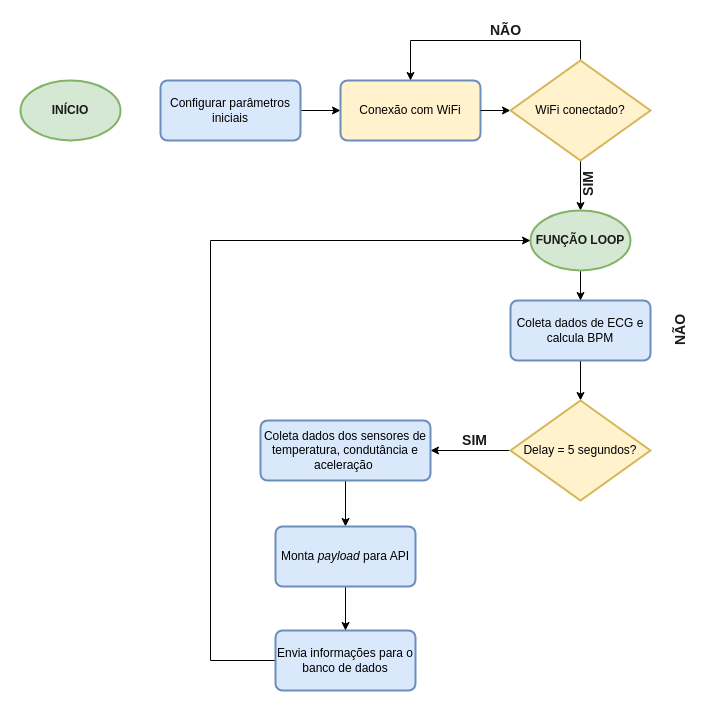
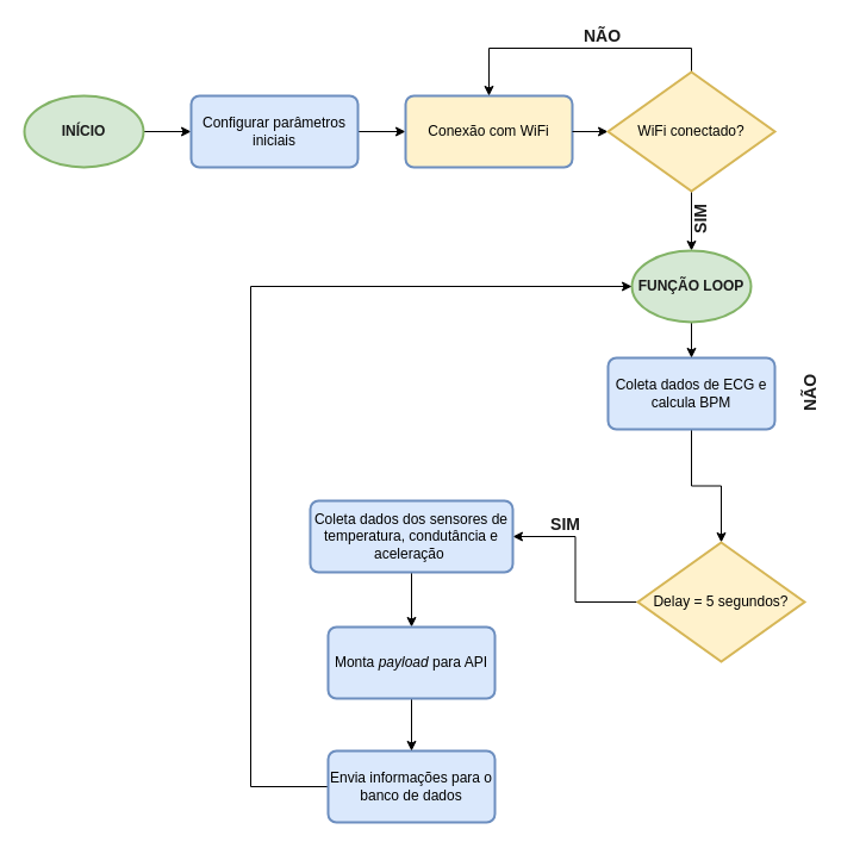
  <mxCell id="0" />
  <mxCell id="1" parent="0" />
+ <mxCell id="2" value="" style="edgeStyle=orthogonalEdgeStyle;rounded=0;orthogonalLoop=1;jettySize=auto;html=1;fontSize=14;fontColor=#1A1A1A;" edge="1" parent="1" source="3" target="5"><mxGeometry relative="1" as="geometry" /></mxCell>
  <mxCell id="3" value="&lt;b&gt;&lt;font color=&quot;#1a1a1a&quot;&gt;INÍCIO&lt;/font&gt;&lt;/b&gt;" style="strokeWidth=2;html=1;shape=mxgraph.flowchart.start_1;whiteSpace=wrap;fillColor=#d5e8d4;strokeColor=#82b366;" vertex="1" parent="1"><mxGeometry x="20" y="80" width="100" height="60" as="geometry" /></mxCell>
  <mxCell id="4" value="" style="edgeStyle=orthogonalEdgeStyle;rounded=0;orthogonalLoop=1;jettySize=auto;html=1;fontColor=#1A1A1A;" edge="1" parent="1" source="5" target="6"><mxGeometry relative="1" as="geometry" /></mxCell>
  <mxCell id="5" value="Configurar parâmetros iniciais" style="rounded=1;whiteSpace=wrap;html=1;absoluteArcSize=1;arcSize=14;strokeWidth=2;fillColor=#dae8fc;strokeColor=#6c8ebf;" vertex="1" parent="1"><mxGeometry x="160" y="80" width="140" height="60" as="geometry" /></mxCell>
  <mxCell id="6" value="Conexão com WiFi" style="rounded=1;whiteSpace=wrap;html=1;absoluteArcSize=1;arcSize=14;strokeWidth=2;fillColor=#fff2cc;strokeColor=#6c8ebf;" vertex="1" parent="1"><mxGeometry x="340" y="80" width="140" height="60" as="geometry" /></mxCell>
  <mxCell id="7" style="edgeStyle=orthogonalEdgeStyle;rounded=0;orthogonalLoop=1;jettySize=auto;html=1;entryX=1;entryY=0.5;entryDx=0;entryDy=0;fontColor=#1A1A1A;exitX=0;exitY=0.5;exitDx=0;exitDy=0;exitPerimeter=0;startArrow=classic;startFill=1;endArrow=none;endFill=0;" edge="1" parent="1" source="10" target="6"><mxGeometry relative="1" as="geometry" /></mxCell>
  <mxCell id="8" style="edgeStyle=orthogonalEdgeStyle;rounded=0;orthogonalLoop=1;jettySize=auto;html=1;exitX=0.5;exitY=0;exitDx=0;exitDy=0;exitPerimeter=0;entryX=0.5;entryY=0;entryDx=0;entryDy=0;fontSize=14;fontColor=#1A1A1A;startArrow=none;startFill=0;endArrow=classic;endFill=1;" edge="1" parent="1" source="10" target="6"><mxGeometry relative="1" as="geometry" /></mxCell>
  <mxCell id="9" value="" style="edgeStyle=orthogonalEdgeStyle;rounded=0;orthogonalLoop=1;jettySize=auto;html=1;fontSize=14;fontColor=#1A1A1A;startArrow=none;startFill=0;endArrow=classic;endFill=1;" edge="1" parent="1" source="10" target="18"><mxGeometry relative="1" as="geometry" /></mxCell>
  <mxCell id="10" value="WiFi conectado?" style="strokeWidth=2;html=1;shape=mxgraph.flowchart.decision;whiteSpace=wrap;fillColor=#fff2cc;strokeColor=#d6b656;" vertex="1" parent="1"><mxGeometry x="510" y="60" width="140" height="100" as="geometry" /></mxCell>
  <mxCell id="11" value="&lt;b&gt;&lt;font style=&quot;font-size: 14px&quot;&gt;NÃO&lt;/font&gt;&lt;/b&gt;" style="text;html=1;align=center;verticalAlign=middle;resizable=0;points=[];autosize=1;strokeColor=none;fillColor=none;fontColor=#1A1A1A;rotation=0;" vertex="1" parent="1"><mxGeometry x="480" y="20" width="50" height="20" as="geometry" /></mxCell>
  <mxCell id="12" value="" style="edgeStyle=orthogonalEdgeStyle;rounded=0;orthogonalLoop=1;jettySize=auto;html=1;fontSize=14;fontColor=#1A1A1A;startArrow=none;startFill=0;endArrow=classic;endFill=1;" edge="1" parent="1" source="13" target="16"><mxGeometry relative="1" as="geometry" /></mxCell>
  <mxCell id="13" value="Coleta dados de ECG e calcula BPM" style="rounded=1;whiteSpace=wrap;html=1;absoluteArcSize=1;arcSize=14;strokeWidth=2;fillColor=#dae8fc;strokeColor=#6c8ebf;" vertex="1" parent="1"><mxGeometry x="510" y="300" width="140" height="60" as="geometry" /></mxCell>
  <mxCell id="14" value="&lt;b&gt;&lt;font style=&quot;font-size: 14px&quot;&gt;SIM&lt;br&gt;&lt;/font&gt;&lt;/b&gt;" style="text;html=1;align=center;verticalAlign=middle;resizable=0;points=[];autosize=1;strokeColor=none;fillColor=none;fontColor=#1A1A1A;rotation=-90;" vertex="1" parent="1"><mxGeometry x="568" y="174" width="40" height="20" as="geometry" /></mxCell>
  <mxCell id="15" value="" style="edgeStyle=orthogonalEdgeStyle;rounded=0;orthogonalLoop=1;jettySize=auto;html=1;fontSize=14;fontColor=#1A1A1A;startArrow=none;startFill=0;endArrow=classic;endFill=1;" edge="1" parent="1" source="16" target="20"><mxGeometry relative="1" as="geometry" /></mxCell>
- <mxCell id="16" value="Delay = 5 segundos?" style="strokeWidth=2;html=1;shape=mxgraph.flowchart.decision;whiteSpace=wrap;fillColor=#fff2cc;strokeColor=#d6b656;" vertex="1" parent="1"><mxGeometry x="510" y="400" width="140" height="100" as="geometry" /></mxCell>
+ <mxCell id="16" value="Delay = 5 segundos?" style="strokeWidth=2;html=1;shape=mxgraph.flowchart.decision;whiteSpace=wrap;fillColor=#fff2cc;strokeColor=#d6b656;" vertex="1" parent="1"><mxGeometry x="535" y="455" width="140" height="100" as="geometry" /></mxCell>
  <mxCell id="17" value="" style="edgeStyle=orthogonalEdgeStyle;rounded=0;orthogonalLoop=1;jettySize=auto;html=1;fontSize=14;fontColor=#1A1A1A;startArrow=none;startFill=0;endArrow=classic;endFill=1;" edge="1" parent="1" source="18" target="13"><mxGeometry relative="1" as="geometry" /></mxCell>
  <mxCell id="18" value="&lt;b&gt;&lt;font color=&quot;#1a1a1a&quot;&gt;FUNÇÃO LOOP&lt;/font&gt;&lt;/b&gt;" style="strokeWidth=2;html=1;shape=mxgraph.flowchart.start_1;whiteSpace=wrap;fillColor=#d5e8d4;strokeColor=#82b366;" vertex="1" parent="1"><mxGeometry x="530" y="210" width="100" height="60" as="geometry" /></mxCell>
  <mxCell id="19" value="" style="edgeStyle=orthogonalEdgeStyle;rounded=0;orthogonalLoop=1;jettySize=auto;html=1;fontSize=14;fontColor=#1A1A1A;startArrow=none;startFill=0;endArrow=classic;endFill=1;" edge="1" parent="1" source="20" target="26"><mxGeometry relative="1" as="geometry" /></mxCell>
  <mxCell id="20" value="Coleta dados dos sensores de temperatura, condutância e aceleração&amp;nbsp;" style="rounded=1;whiteSpace=wrap;html=1;absoluteArcSize=1;arcSize=14;strokeWidth=2;fillColor=#dae8fc;strokeColor=#6c8ebf;" vertex="1" parent="1"><mxGeometry x="260" y="420" width="170" height="60" as="geometry" /></mxCell>
  <mxCell id="21" value="&lt;b&gt;&lt;font style=&quot;font-size: 14px&quot;&gt;SIM&lt;br&gt;&lt;/font&gt;&lt;/b&gt;" style="text;html=1;align=center;verticalAlign=middle;resizable=0;points=[];autosize=1;strokeColor=none;fillColor=none;fontColor=#1A1A1A;rotation=0;" vertex="1" parent="1"><mxGeometry x="454" y="430" width="40" height="20" as="geometry" /></mxCell>
  <mxCell id="22" value="&lt;b&gt;&lt;font style=&quot;font-size: 14px&quot;&gt;NÃO&lt;br&gt;&lt;/font&gt;&lt;/b&gt;" style="text;html=1;align=center;verticalAlign=middle;resizable=0;points=[];autosize=1;strokeColor=none;fillColor=none;fontColor=#1A1A1A;rotation=-90;" vertex="1" parent="1"><mxGeometry x="655" y="320" width="50" height="20" as="geometry" /></mxCell>
  <mxCell id="23" style="edgeStyle=orthogonalEdgeStyle;rounded=0;orthogonalLoop=1;jettySize=auto;html=1;entryX=0;entryY=0.5;entryDx=0;entryDy=0;entryPerimeter=0;fontSize=14;fontColor=#1A1A1A;startArrow=none;startFill=0;endArrow=classic;endFill=1;exitX=0;exitY=0.5;exitDx=0;exitDy=0;" edge="1" parent="1" source="24" target="18"><mxGeometry relative="1" as="geometry"><Array as="points"><mxPoint x="210" y="660" /><mxPoint x="210" y="240" /></Array></mxGeometry></mxCell>
  <mxCell id="24" value="Envia informações para o banco de dados" style="rounded=1;whiteSpace=wrap;html=1;absoluteArcSize=1;arcSize=14;strokeWidth=2;fillColor=#dae8fc;strokeColor=#6c8ebf;" vertex="1" parent="1"><mxGeometry x="275" y="630" width="140" height="60" as="geometry" /></mxCell>
  <mxCell id="25" value="" style="edgeStyle=orthogonalEdgeStyle;rounded=0;orthogonalLoop=1;jettySize=auto;html=1;fontSize=14;fontColor=#1A1A1A;startArrow=none;startFill=0;endArrow=classic;endFill=1;" edge="1" parent="1" source="26" target="24"><mxGeometry relative="1" as="geometry" /></mxCell>
  <mxCell id="26" value="Monta &lt;i&gt;payload&lt;/i&gt;&amp;nbsp;para API" style="rounded=1;whiteSpace=wrap;html=1;absoluteArcSize=1;arcSize=14;strokeWidth=2;fillColor=#dae8fc;strokeColor=#6c8ebf;" vertex="1" parent="1"><mxGeometry x="275" y="526" width="140" height="60" as="geometry" /></mxCell>
